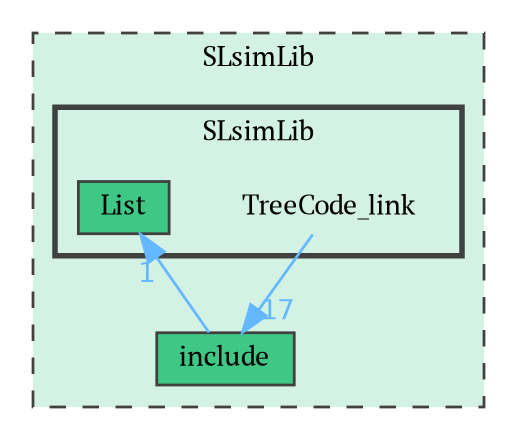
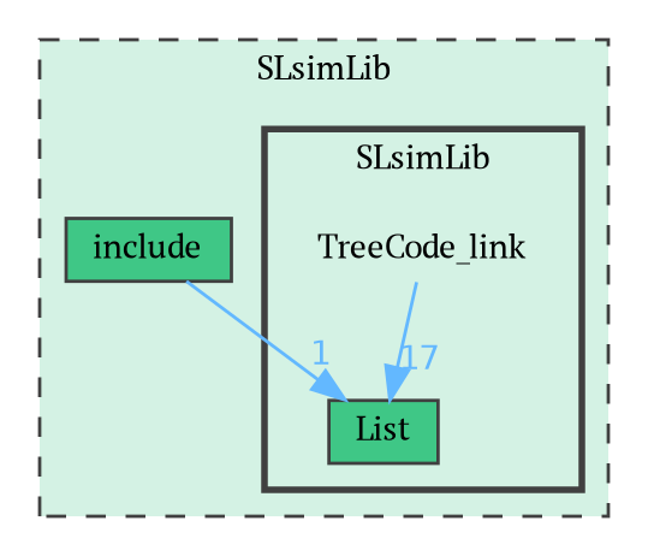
  digraph {
    compound=true
    fontname="PT Serif"
    node [fontname="PT Serif" fontsize=10 shape=box color=grey25 fillcolor="#3fc786" style=filled]
    edge [color=steelblue1 fontcolor=steelblue1 fontname="PT Serif" fontsize=10 labeldistance=1.5 labelfontname=Helvetica labelfontsize=10]
    n1 [height=0.2 label=TreeCode_link shape=plaintext width=0.4 color="" fillcolor="" style=""]
    n2 [height=0.2 label=List width=0.4]
    n3 [height=0.2 label=include width=0.4]
    subgraph cluster_1 {
      bgcolor="#d4f2e4"
      fontsize=10
      label=SLsimLib
      pencolor=grey25
      style="filled,dashed"
      n3
      subgraph cluster_2 {
        bgcolor="#d4f2e4"
        fontsize=10
        label=SLsimLib
        pencolor=grey25
        style="filled,bold"
        n1
        n2
      }
    }
-   n1 -> n3 [headlabel=17]
+   n1 -> n2 [headlabel=17]
    n3 -> n2 [headlabel=1]
  }
